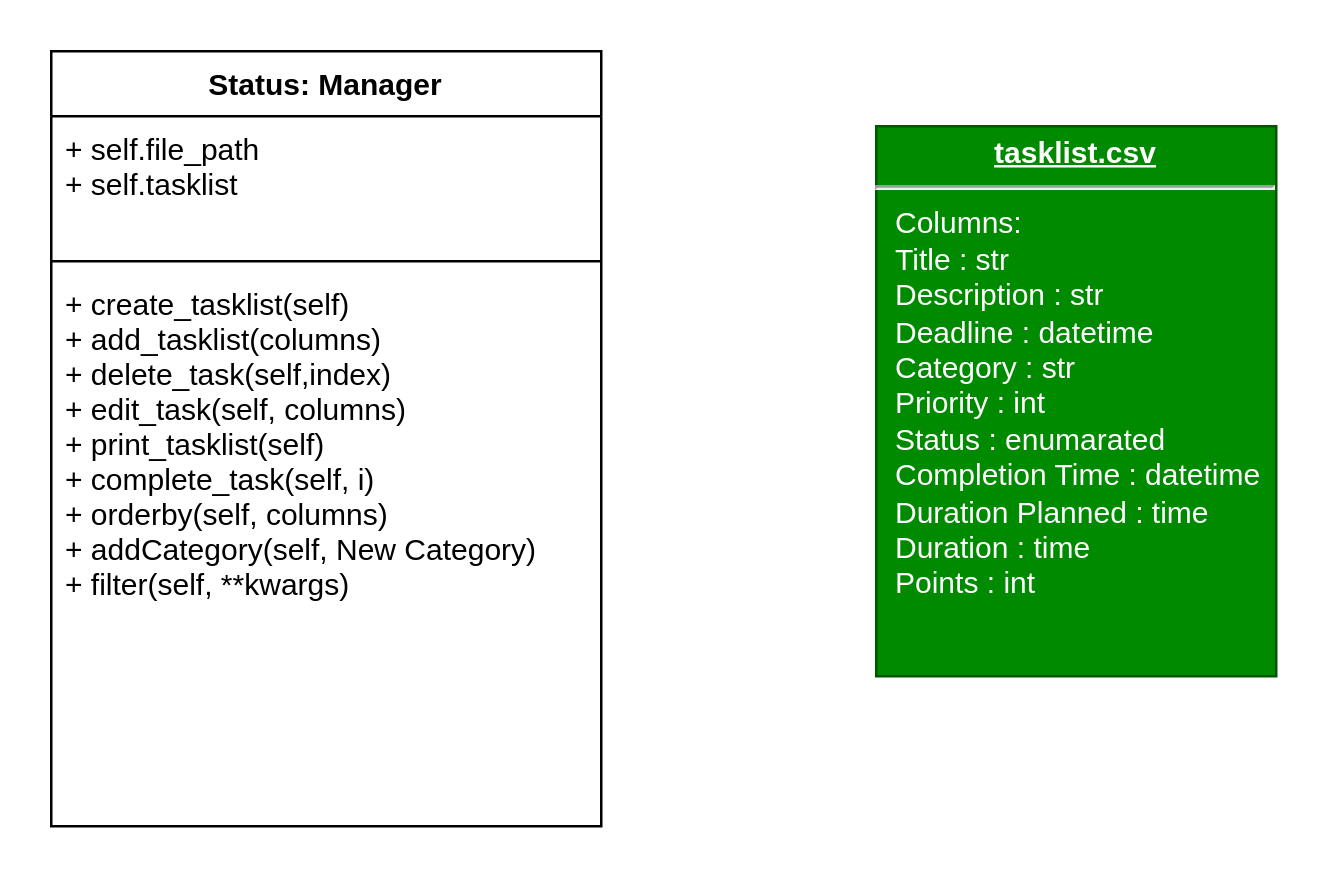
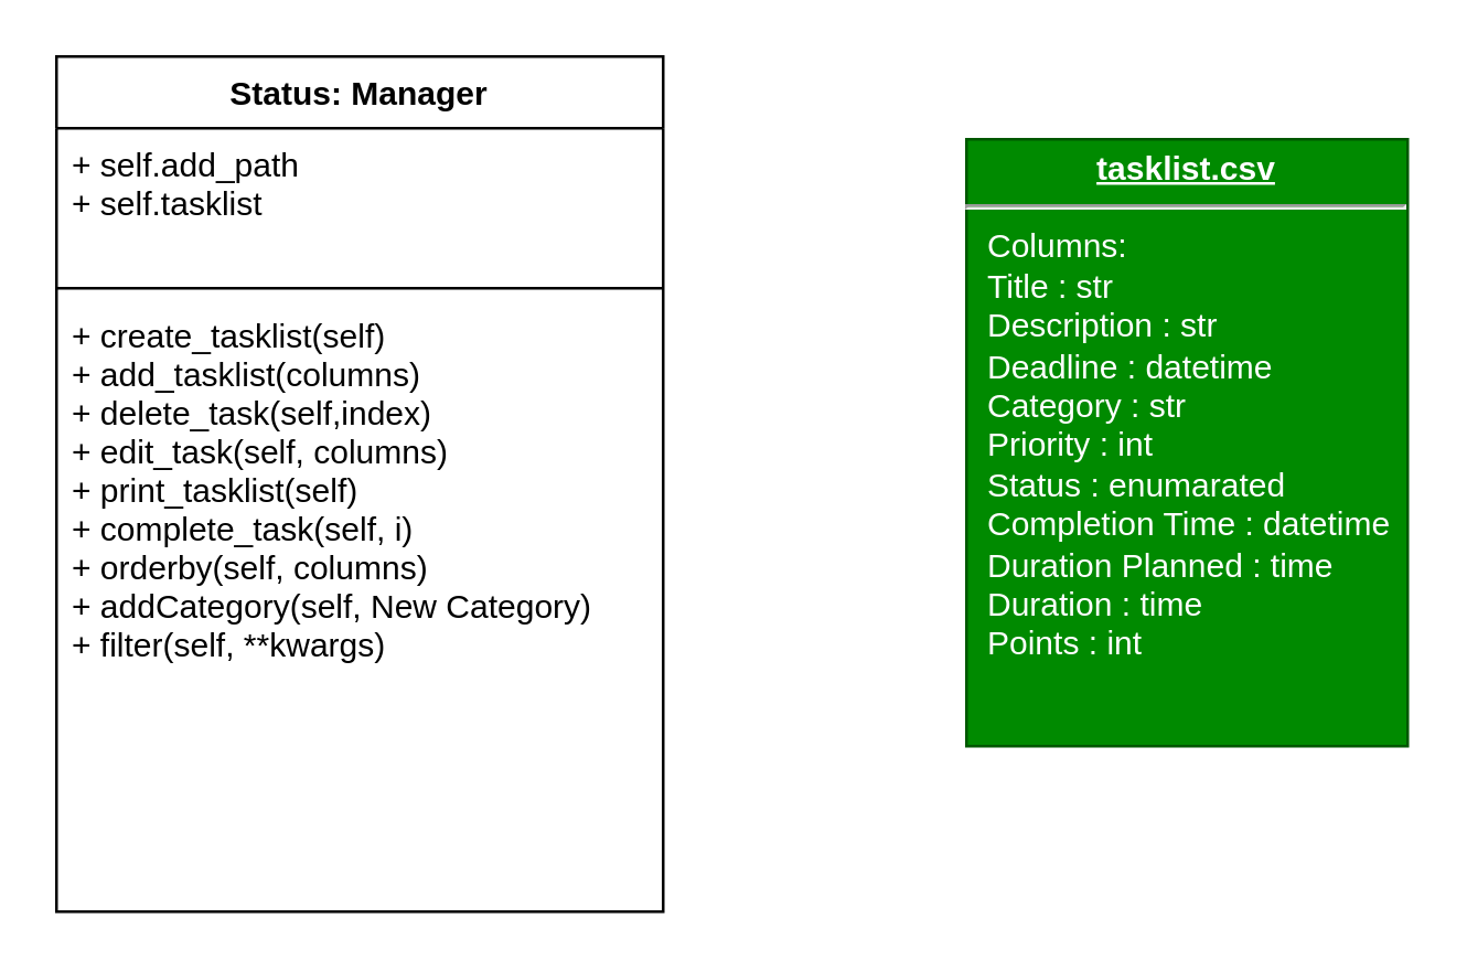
  <mxCell id="0" />
  <mxCell id="1" parent="0" />
  <mxCell id="2" value="Status: Manager" style="swimlane;fontStyle=1;align=center;verticalAlign=top;childLayout=stackLayout;horizontal=1;startSize=26;horizontalStack=0;resizeParent=1;resizeParentMax=0;resizeLast=0;collapsible=1;marginBottom=0;" vertex="1" parent="1"><mxGeometry x="20" y="20" width="220" height="310" as="geometry" /></mxCell>
- <mxCell id="3" value="+ self.file_path&#10;+ self.tasklist" style="text;strokeColor=none;fillColor=none;align=left;verticalAlign=top;spacingLeft=4;spacingRight=4;overflow=hidden;rotatable=0;points=[[0,0.5],[1,0.5]];portConstraint=eastwest;" vertex="1" parent="2"><mxGeometry y="26" width="220" height="54" as="geometry" /></mxCell>
+ <mxCell id="3" value="+ self.add_path&#10;+ self.tasklist" style="text;strokeColor=none;fillColor=none;align=left;verticalAlign=top;spacingLeft=4;spacingRight=4;overflow=hidden;rotatable=0;points=[[0,0.5],[1,0.5]];portConstraint=eastwest;" vertex="1" parent="2"><mxGeometry y="26" width="220" height="54" as="geometry" /></mxCell>
  <mxCell id="4" value="" style="line;strokeWidth=1;fillColor=none;align=left;verticalAlign=middle;spacingTop=-1;spacingLeft=3;spacingRight=3;rotatable=0;labelPosition=right;points=[];portConstraint=eastwest;strokeColor=inherit;" vertex="1" parent="2"><mxGeometry y="80" width="220" height="8" as="geometry" /></mxCell>
  <mxCell id="5" value="+ create_tasklist(self)&#10;+ add_tasklist(columns)&#10;+ delete_task(self,index)&#10;+ edit_task(self, columns)&#10;+ print_tasklist(self)&#10;+ complete_task(self, i)&#10;+ orderby(self, columns)&#10;+ addCategory(self, New Category)&#10;+ filter(self, **kwargs)" style="text;align=left;verticalAlign=top;spacingLeft=4;spacingRight=4;overflow=hidden;rotatable=0;points=[[0,0.5],[1,0.5]];portConstraint=eastwest;" vertex="1" parent="2"><mxGeometry y="88" width="220" height="222" as="geometry" /></mxCell>
  <mxCell id="6" value="&lt;p style=&quot;margin:0px;margin-top:4px;text-align:center;text-decoration:underline;&quot;&gt;&lt;b&gt;tasklist.csv&lt;/b&gt;&lt;/p&gt;&lt;hr&gt;&lt;p style=&quot;margin:0px;margin-left:8px;&quot;&gt;Columns:&lt;/p&gt;&lt;p style=&quot;margin:0px;margin-left:8px;&quot;&gt;Title : str&lt;/p&gt;&lt;p style=&quot;margin:0px;margin-left:8px;&quot;&gt;Description : str&lt;/p&gt;&lt;p style=&quot;margin:0px;margin-left:8px;&quot;&gt;Deadline : datetime&lt;/p&gt;&lt;p style=&quot;margin:0px;margin-left:8px;&quot;&gt;Category : str&lt;/p&gt;&lt;p style=&quot;margin:0px;margin-left:8px;&quot;&gt;Priority : int&lt;/p&gt;&lt;p style=&quot;margin:0px;margin-left:8px;&quot;&gt;Status : enumarated&lt;/p&gt;&lt;p style=&quot;margin:0px;margin-left:8px;&quot;&gt;Completion Time : datetime&lt;/p&gt;&lt;p style=&quot;margin:0px;margin-left:8px;&quot;&gt;Duration Planned : time&lt;/p&gt;&lt;p style=&quot;margin:0px;margin-left:8px;&quot;&gt;Duration : time&lt;/p&gt;&lt;p style=&quot;margin:0px;margin-left:8px;&quot;&gt;Points : int&lt;/p&gt;" style="verticalAlign=top;align=left;overflow=fill;fontSize=12;fontFamily=Helvetica;html=1;fillColor=#008a00;fontColor=#ffffff;strokeColor=#005700;" vertex="1" parent="1"><mxGeometry x="350" y="50" width="160" height="220" as="geometry" /></mxCell>
